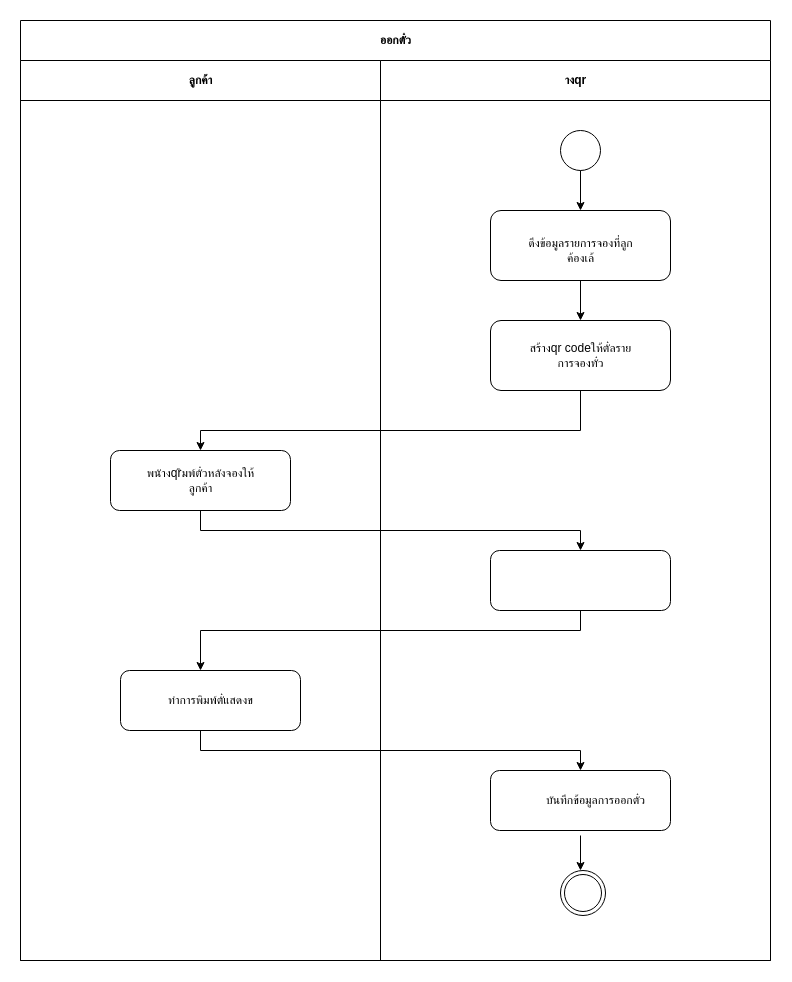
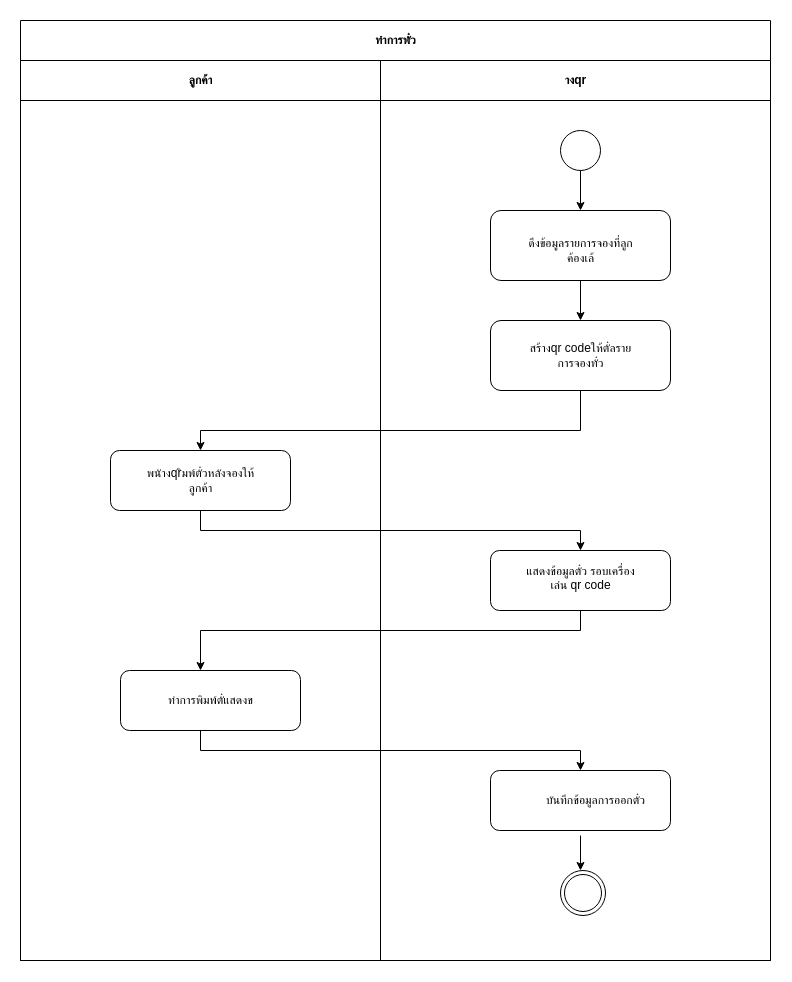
  <mxCell id="0" />
  <mxCell id="1" parent="0" />
- <mxCell id="2" value="ออกตั๋ว" style="swimlane;html=1;childLayout=stackLayout;startSize=40;rounded=0;shadow=0;comic=0;labelBackgroundColor=none;strokeWidth=1;fontFamily=Verdana;fontSize=12;align=center;" parent="1" vertex="1"><mxGeometry x="20" y="20" width="750" height="940" as="geometry" /></mxCell>
+ <mxCell id="2" value="ทำการพั๋ว" style="swimlane;html=1;childLayout=stackLayout;startSize=40;rounded=0;shadow=0;comic=0;labelBackgroundColor=none;strokeWidth=1;fontFamily=Verdana;fontSize=12;align=center;" parent="1" vertex="1"><mxGeometry x="20" y="20" width="750" height="940" as="geometry" /></mxCell>
  <mxCell id="3" value="ลูกค้า" style="swimlane;html=1;startSize=40;" parent="2" vertex="1"><mxGeometry y="40" width="360" height="900" as="geometry" /></mxCell>
  <mxCell id="4" value="" style="rounded=1;whiteSpace=wrap;html=1;" vertex="1" parent="3"><mxGeometry x="90" y="390" width="180" height="60" as="geometry" /></mxCell>
  <mxCell id="5" value="พนัางqrิมพ์ตั๋วหลังจองให้ลูกค้า" style="text;html=1;align=center;verticalAlign=middle;whiteSpace=wrap;rounded=0;" vertex="1" parent="3"><mxGeometry x="122.5" y="405" width="115" height="30" as="geometry" /></mxCell>
  <mxCell id="6" value="" style="endArrow=classic;html=1;rounded=0;exitX=0.5;exitY=1;exitDx=0;exitDy=0;" edge="1" parent="3" source="4"><mxGeometry width="50" height="50" relative="1" as="geometry"><mxPoint x="170" y="470" as="sourcePoint" /><mxPoint x="560" y="490" as="targetPoint" /><Array as="points"><mxPoint x="180" y="470" /><mxPoint x="560" y="470" /></Array></mxGeometry></mxCell>
  <mxCell id="7" value="" style="rounded=1;whiteSpace=wrap;html=1;" vertex="1" parent="3"><mxGeometry x="100" y="610" width="180" height="60" as="geometry" /></mxCell>
  <mxCell id="8" value="ทำการพิมพ์ตั๋แสดงข" style="text;html=1;align=center;verticalAlign=middle;whiteSpace=wrap;rounded=0;" vertex="1" parent="3"><mxGeometry x="132.5" y="625" width="115" height="30" as="geometry" /></mxCell>
  <mxCell id="9" value="างqr" style="swimlane;html=1;startSize=40;" vertex="1" parent="2"><mxGeometry x="360" y="40" width="390" height="900" as="geometry" /></mxCell>
  <mxCell id="10" value="" style="ellipse;whiteSpace=wrap;html=1;aspect=fixed;" vertex="1" parent="9"><mxGeometry x="180" y="70" width="40" height="40" as="geometry" /></mxCell>
  <mxCell id="11" value="" style="rounded=1;whiteSpace=wrap;html=1;" vertex="1" parent="9"><mxGeometry x="110" y="150" width="180" height="70" as="geometry" /></mxCell>
  <mxCell id="12" value="ดึงข้อมูลรายการจองที่ลูกค้องเล้" style="text;html=1;align=center;verticalAlign=middle;whiteSpace=wrap;rounded=0;" vertex="1" parent="9"><mxGeometry x="142.5" y="175" width="115" height="30" as="geometry" /></mxCell>
  <mxCell id="13" value="" style="rounded=1;whiteSpace=wrap;html=1;" vertex="1" parent="9"><mxGeometry x="110" y="260" width="180" height="70" as="geometry" /></mxCell>
  <mxCell id="14" value="" style="endArrow=classic;html=1;rounded=0;exitX=0.5;exitY=1;exitDx=0;exitDy=0;entryX=0.5;entryY=0;entryDx=0;entryDy=0;" edge="1" parent="9" source="11" target="13"><mxGeometry width="50" height="50" relative="1" as="geometry"><mxPoint x="210" y="380" as="sourcePoint" /><mxPoint x="100" y="310" as="targetPoint" /></mxGeometry></mxCell>
  <mxCell id="15" value="" style="endArrow=classic;html=1;rounded=0;exitX=0.5;exitY=1;exitDx=0;exitDy=0;entryX=0.5;entryY=0;entryDx=0;entryDy=0;entryPerimeter=0;" edge="1" parent="9" source="10" target="11"><mxGeometry width="50" height="50" relative="1" as="geometry"><mxPoint x="190" y="240" as="sourcePoint" /><mxPoint x="195" y="200" as="targetPoint" /></mxGeometry></mxCell>
  <mxCell id="16" value="สร้างqr codeให้ตั๋ลรายการจองทั๋ว" style="text;html=1;align=center;verticalAlign=middle;whiteSpace=wrap;rounded=0;" vertex="1" parent="9"><mxGeometry x="142.5" y="280" width="115" height="30" as="geometry" /></mxCell>
  <mxCell id="17" value="" style="rounded=1;whiteSpace=wrap;html=1;" vertex="1" parent="9"><mxGeometry x="110" y="490" width="180" height="60" as="geometry" /></mxCell>
+ <mxCell id="18" value="แสดงข้อมูลตั๋ว รอบเครื่องเล่น qr code&lt;div&gt;&lt;br&gt;&lt;/div&gt;" style="text;html=1;align=center;verticalAlign=middle;whiteSpace=wrap;rounded=0;" vertex="1" parent="9"><mxGeometry x="142.5" y="510" width="115" height="30" as="geometry" /></mxCell>
  <mxCell id="19" value="" style="endArrow=classic;html=1;rounded=0;exitX=0.5;exitY=1;exitDx=0;exitDy=0;entryX=0.5;entryY=0;entryDx=0;entryDy=0;" edge="1" parent="9"><mxGeometry width="50" height="50" relative="1" as="geometry"><mxPoint x="200" y="550" as="sourcePoint" /><mxPoint x="-180" y="610" as="targetPoint" /><Array as="points"><mxPoint x="200" y="570" /><mxPoint y="570" /><mxPoint x="-180" y="570" /></Array></mxGeometry></mxCell>
  <mxCell id="20" value="" style="endArrow=classic;html=1;rounded=0;exitX=0.5;exitY=1;exitDx=0;exitDy=0;" edge="1" parent="9"><mxGeometry width="50" height="50" relative="1" as="geometry"><mxPoint x="-180" y="670" as="sourcePoint" /><mxPoint x="200" y="710" as="targetPoint" /><Array as="points"><mxPoint x="-180" y="690" /><mxPoint x="200" y="690" /></Array></mxGeometry></mxCell>
  <mxCell id="21" value="" style="rounded=1;whiteSpace=wrap;html=1;" vertex="1" parent="9"><mxGeometry x="110" y="710" width="180" height="60" as="geometry" /></mxCell>
  <mxCell id="22" value="บันทึกข้อมูลการออกตั๋ว" style="text;html=1;align=center;verticalAlign=middle;whiteSpace=wrap;rounded=0;" vertex="1" parent="9"><mxGeometry x="157.5" y="725" width="115" height="30" as="geometry" /></mxCell>
  <mxCell id="23" value="" style="endArrow=classic;html=1;rounded=0;" edge="1" parent="9"><mxGeometry width="50" height="50" relative="1" as="geometry"><mxPoint x="200" y="775" as="sourcePoint" /><mxPoint x="200" y="810" as="targetPoint" /></mxGeometry></mxCell>
  <mxCell id="24" value="" style="ellipse;shape=doubleEllipse;whiteSpace=wrap;html=1;aspect=fixed;" vertex="1" parent="9"><mxGeometry x="180" y="810" width="45" height="45" as="geometry" /></mxCell>
  <mxCell id="25" value="" style="endArrow=classic;html=1;rounded=0;exitX=0.5;exitY=1;exitDx=0;exitDy=0;entryX=0.5;entryY=0;entryDx=0;entryDy=0;" edge="1" parent="2" source="13" target="4"><mxGeometry width="50" height="50" relative="1" as="geometry"><mxPoint x="410" y="510" as="sourcePoint" /><mxPoint x="180" y="410" as="targetPoint" /><Array as="points"><mxPoint x="560" y="410" /><mxPoint x="180" y="410" /></Array></mxGeometry></mxCell>
